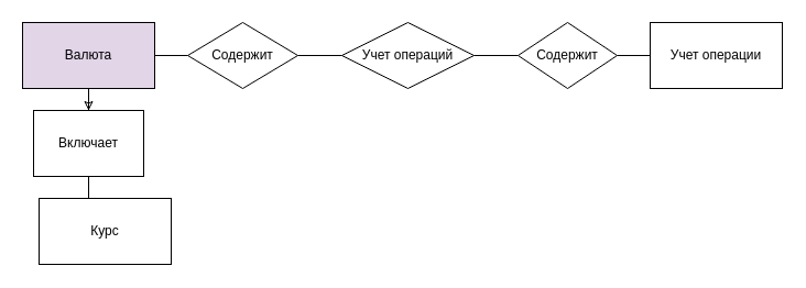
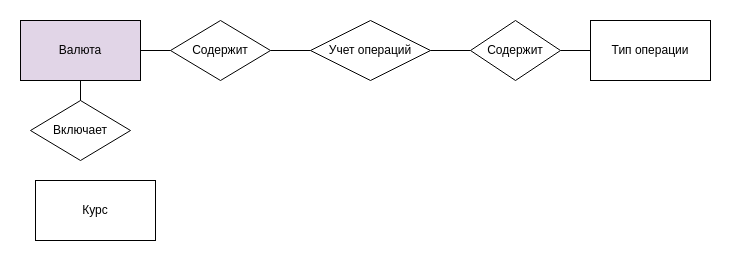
  <mxCell id="0" />
  <mxCell id="1" parent="0" />
  <mxCell id="2" style="edgeStyle=orthogonalEdgeStyle;rounded=0;orthogonalLoop=1;jettySize=auto;html=1;entryX=1;entryY=0.5;entryDx=0;entryDy=0;endArrow=none;endFill=0;" edge="1" parent="1" source="4" target="7"><mxGeometry relative="1" as="geometry" /></mxCell>
  <mxCell id="3" style="edgeStyle=orthogonalEdgeStyle;rounded=0;orthogonalLoop=1;jettySize=auto;html=1;entryX=0;entryY=0.5;entryDx=0;entryDy=0;endArrow=none;endFill=0;" edge="1" parent="1" source="4" target="6"><mxGeometry relative="1" as="geometry" /></mxCell>
  <mxCell id="4" value="Учет операций" style="rhombus;whiteSpace=wrap;html=1;" vertex="1" parent="1"><mxGeometry x="310" y="20" width="120" height="60" as="geometry" /></mxCell>
  <mxCell id="5" style="edgeStyle=orthogonalEdgeStyle;rounded=0;orthogonalLoop=1;jettySize=auto;html=1;entryX=0;entryY=0.5;entryDx=0;entryDy=0;endArrow=none;endFill=0;" edge="1" parent="1" source="6" target="11"><mxGeometry relative="1" as="geometry" /></mxCell>
  <mxCell id="6" value="Содержит" style="rhombus;whiteSpace=wrap;html=1;" vertex="1" parent="1"><mxGeometry x="470" y="20" width="90" height="60" as="geometry" /></mxCell>
  <mxCell id="7" value="Содержит" style="rhombus;whiteSpace=wrap;html=1;" vertex="1" parent="1"><mxGeometry x="170" y="20" width="100" height="60" as="geometry" /></mxCell>
  <mxCell id="8" style="edgeStyle=orthogonalEdgeStyle;rounded=0;orthogonalLoop=1;jettySize=auto;html=1;endArrow=none;endFill=0;" edge="1" parent="1" source="10" target="7"><mxGeometry relative="1" as="geometry" /></mxCell>
- <mxCell id="9" style="edgeStyle=orthogonalEdgeStyle;rounded=0;orthogonalLoop=1;jettySize=auto;html=1;entryX=0.5;entryY=0;entryDx=0;entryDy=0;endArrow=classic;endFill=0;" edge="1" parent="1" source="10" target="13"><mxGeometry relative="1" as="geometry" /></mxCell>
+ <mxCell id="9" style="edgeStyle=orthogonalEdgeStyle;rounded=0;orthogonalLoop=1;jettySize=auto;html=1;entryX=0.5;entryY=0;entryDx=0;entryDy=0;endArrow=none;endFill=0;" edge="1" parent="1" source="10" target="13"><mxGeometry relative="1" as="geometry" /></mxCell>
  <mxCell id="10" value="Валюта" style="rounded=0;whiteSpace=wrap;html=1;fillColor=#e1d5e7;" vertex="1" parent="1"><mxGeometry x="20" y="20" width="120" height="60" as="geometry" /></mxCell>
- <mxCell id="11" value="Учет операции" style="rounded=0;whiteSpace=wrap;html=1;" vertex="1" parent="1"><mxGeometry x="590" y="20" width="120" height="60" as="geometry" /></mxCell>
- <mxCell id="12" style="edgeStyle=orthogonalEdgeStyle;rounded=0;orthogonalLoop=1;jettySize=auto;html=1;endArrow=none;endFill=0;" edge="1" parent="1" source="13" target="14"><mxGeometry relative="1" as="geometry" /></mxCell>
- <mxCell id="13" value="Включает" style="whiteSpace=wrap;html=1;rounded=0;" vertex="1" parent="1"><mxGeometry x="30" y="100" width="100" height="60" as="geometry" /></mxCell>
+ <mxCell id="11" value="Тип операции" style="rounded=0;whiteSpace=wrap;html=1;" vertex="1" parent="1"><mxGeometry x="590" y="20" width="120" height="60" as="geometry" /></mxCell>
+ <mxCell id="13" value="Включает" style="rhombus;whiteSpace=wrap;html=1;" vertex="1" parent="1"><mxGeometry x="30" y="100" width="100" height="60" as="geometry" /></mxCell>
  <mxCell id="14" value="Курс" style="rounded=0;whiteSpace=wrap;html=1;" vertex="1" parent="1"><mxGeometry x="35" y="180" width="120" height="60" as="geometry" /></mxCell>
